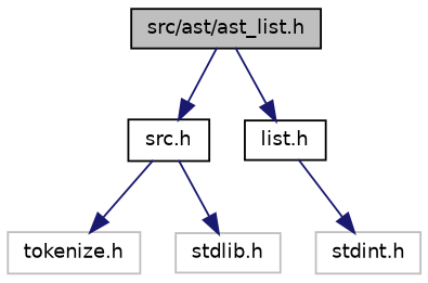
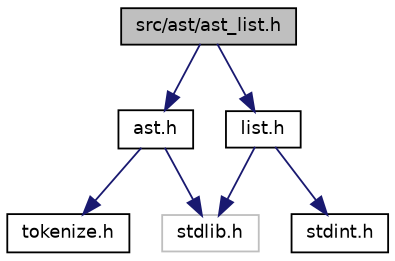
  digraph {
    node [color=black fillcolor=white fontname=Helvetica fontsize=10 shape=record style=filled]
    edge [color=midnightblue fontname=Helvetica fontsize=10 labelfontname=Helvetica labelfontsize=10 style=solid]
    n1 [fillcolor=grey75 fontcolor=black height=0.2 label="src/ast/ast_list.h" width=0.4]
-   n2 [height=0.2 label="src.h" width=0.4]
+   n2 [height=0.2 label="ast.h" width=0.4]
    n3 [height=0.2 label="list.h" width=0.4]
-   n4 [color=grey75 height=0.2 label="tokenize.h" width=0.4]
+   n4 [height=0.2 label="tokenize.h" width=0.4]
    n5 [color=grey75 height=0.2 label="stdlib.h" width=0.4]
-   n6 [color=grey75 height=0.2 label="stdint.h" width=0.4]
+   n6 [height=0.2 label="stdint.h" width=0.4]
    n1 -> n2
    n1 -> n3
    n2 -> n4
    n2 -> n5
+   n3 -> n5
    n3 -> n6
  }
